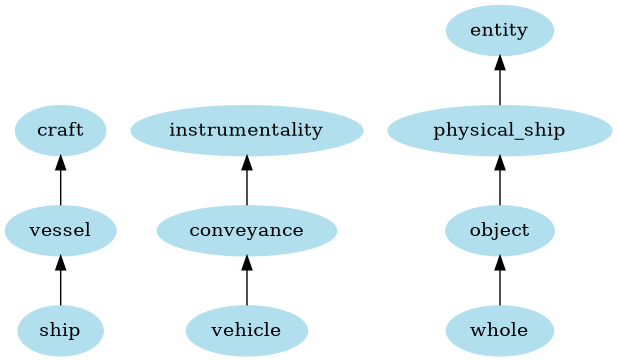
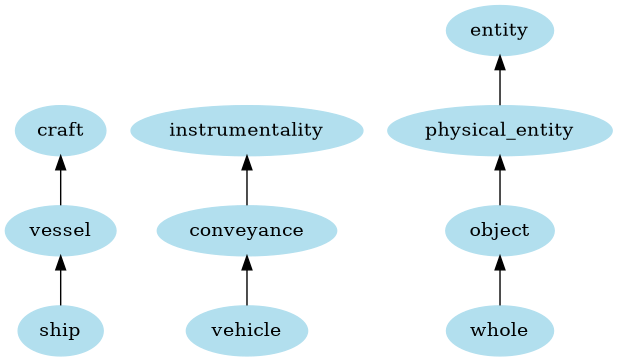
  digraph {
    rankdir=BT
    node [color=lightblue2 style=filled]
    ship
    vessel
    craft
    vehicle
    conveyance
    instrumentality
    whole
    object
-   physical_entity [label=physical_ship]
+   physical_entity
    entity
    ship -> vessel
    vessel -> craft
    vehicle -> conveyance
    conveyance -> instrumentality
    whole -> object
    object -> physical_entity
    physical_entity -> entity
  }
